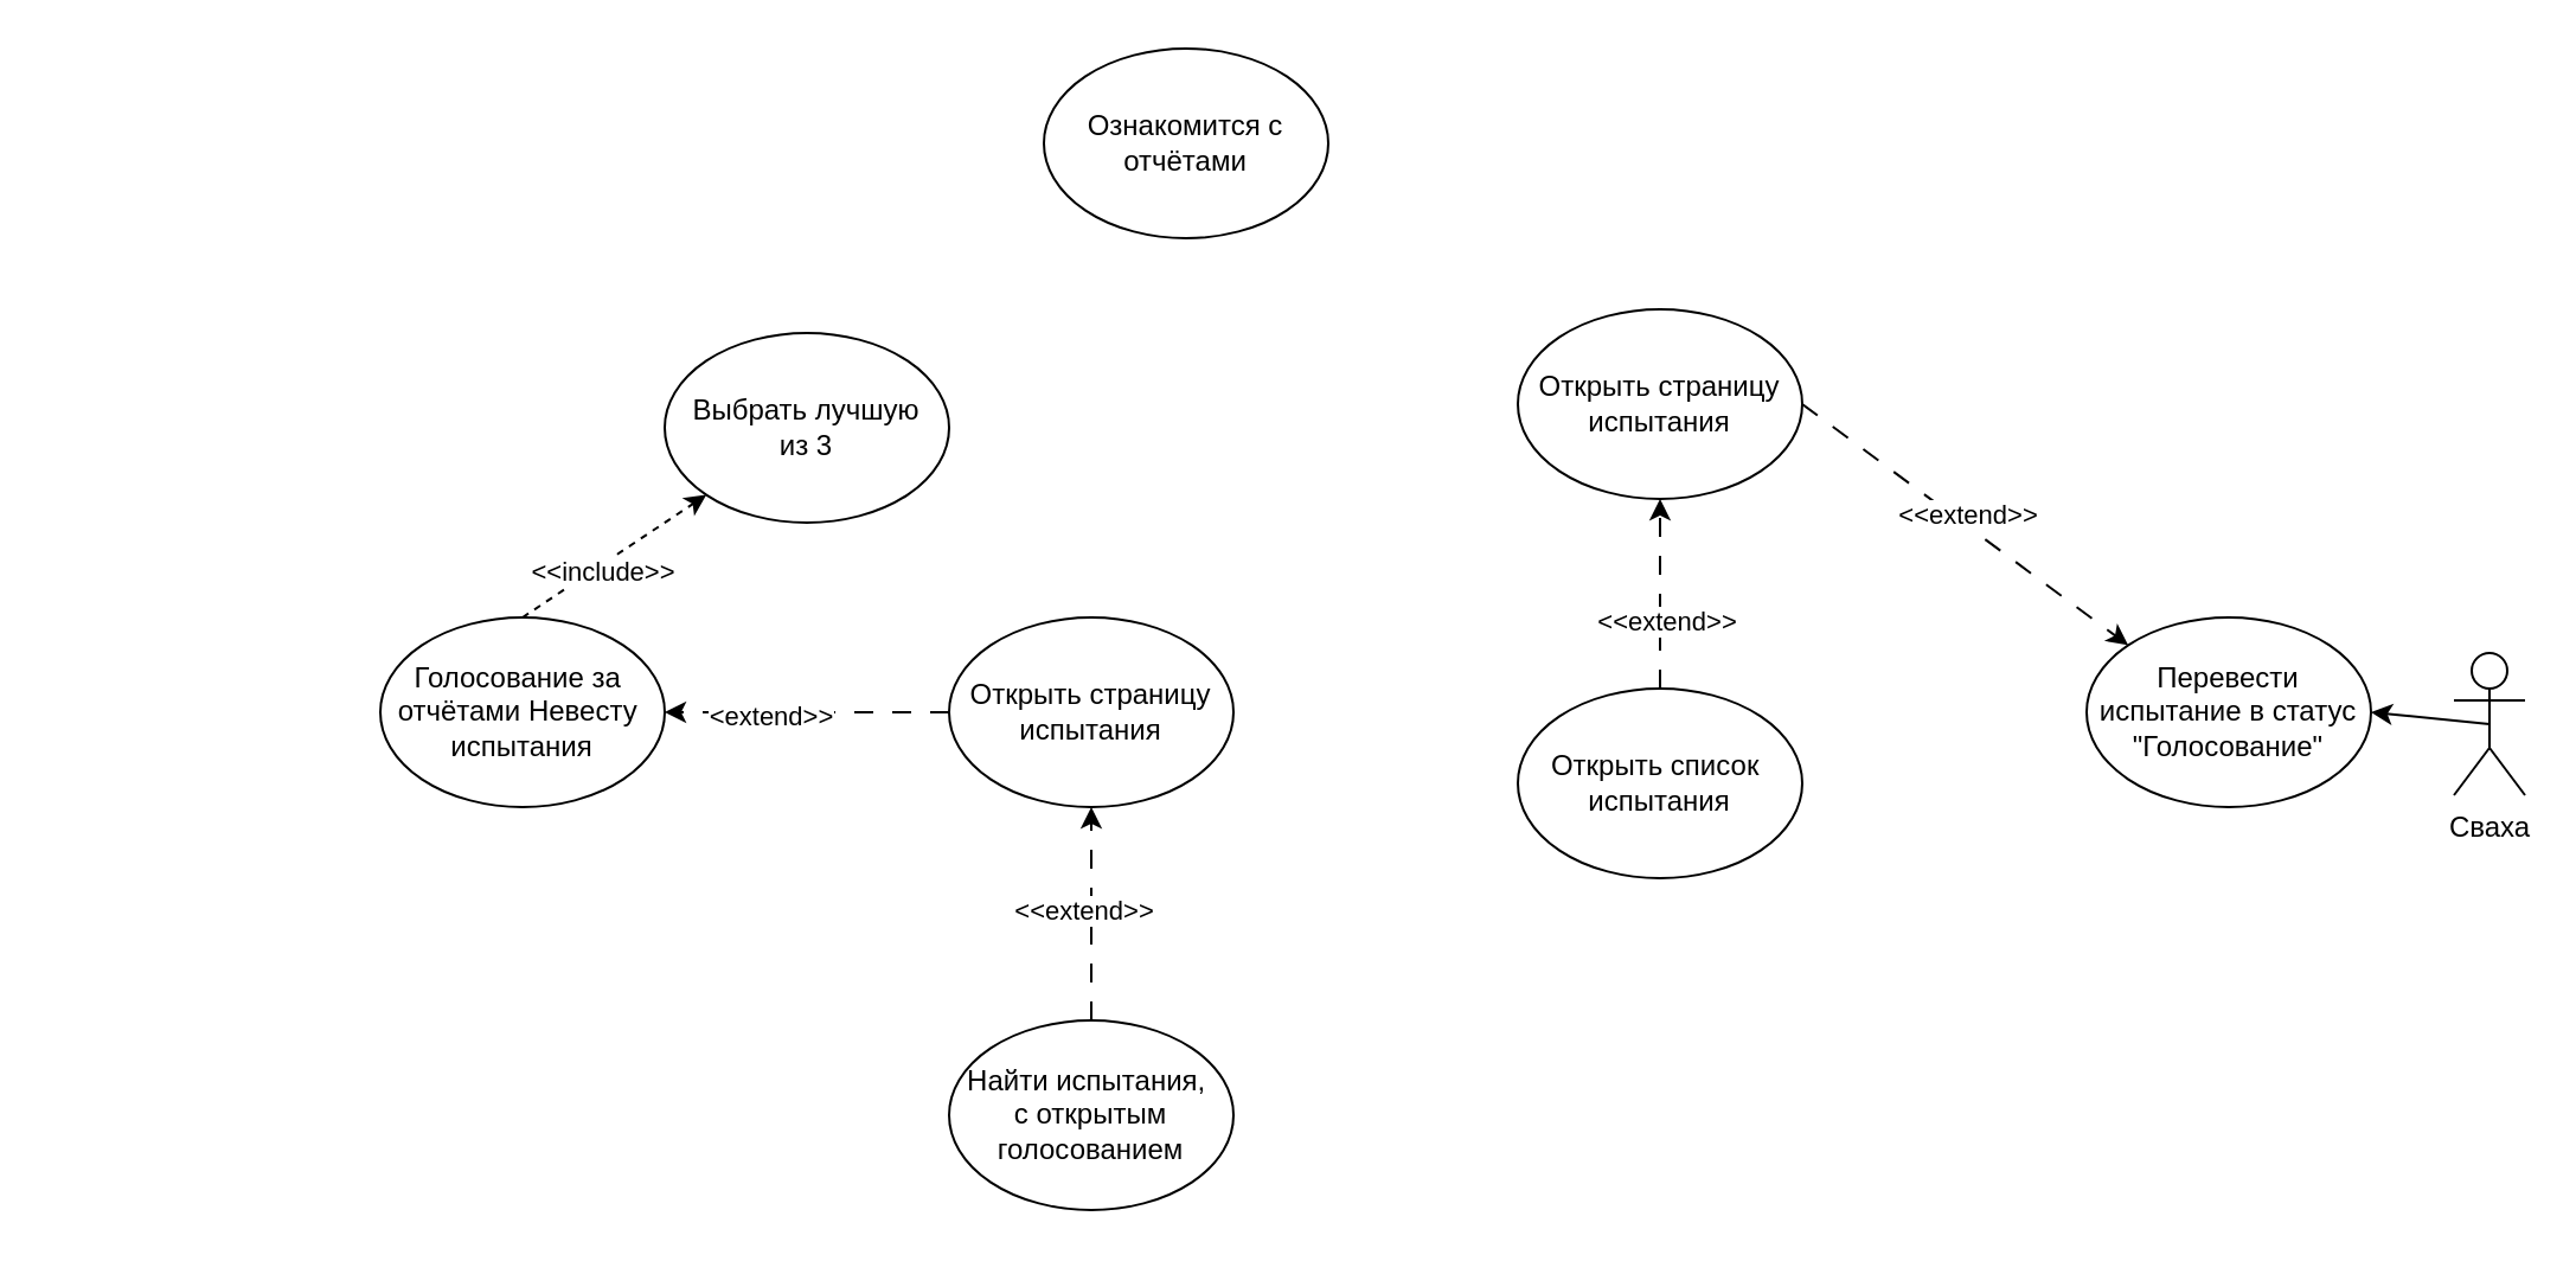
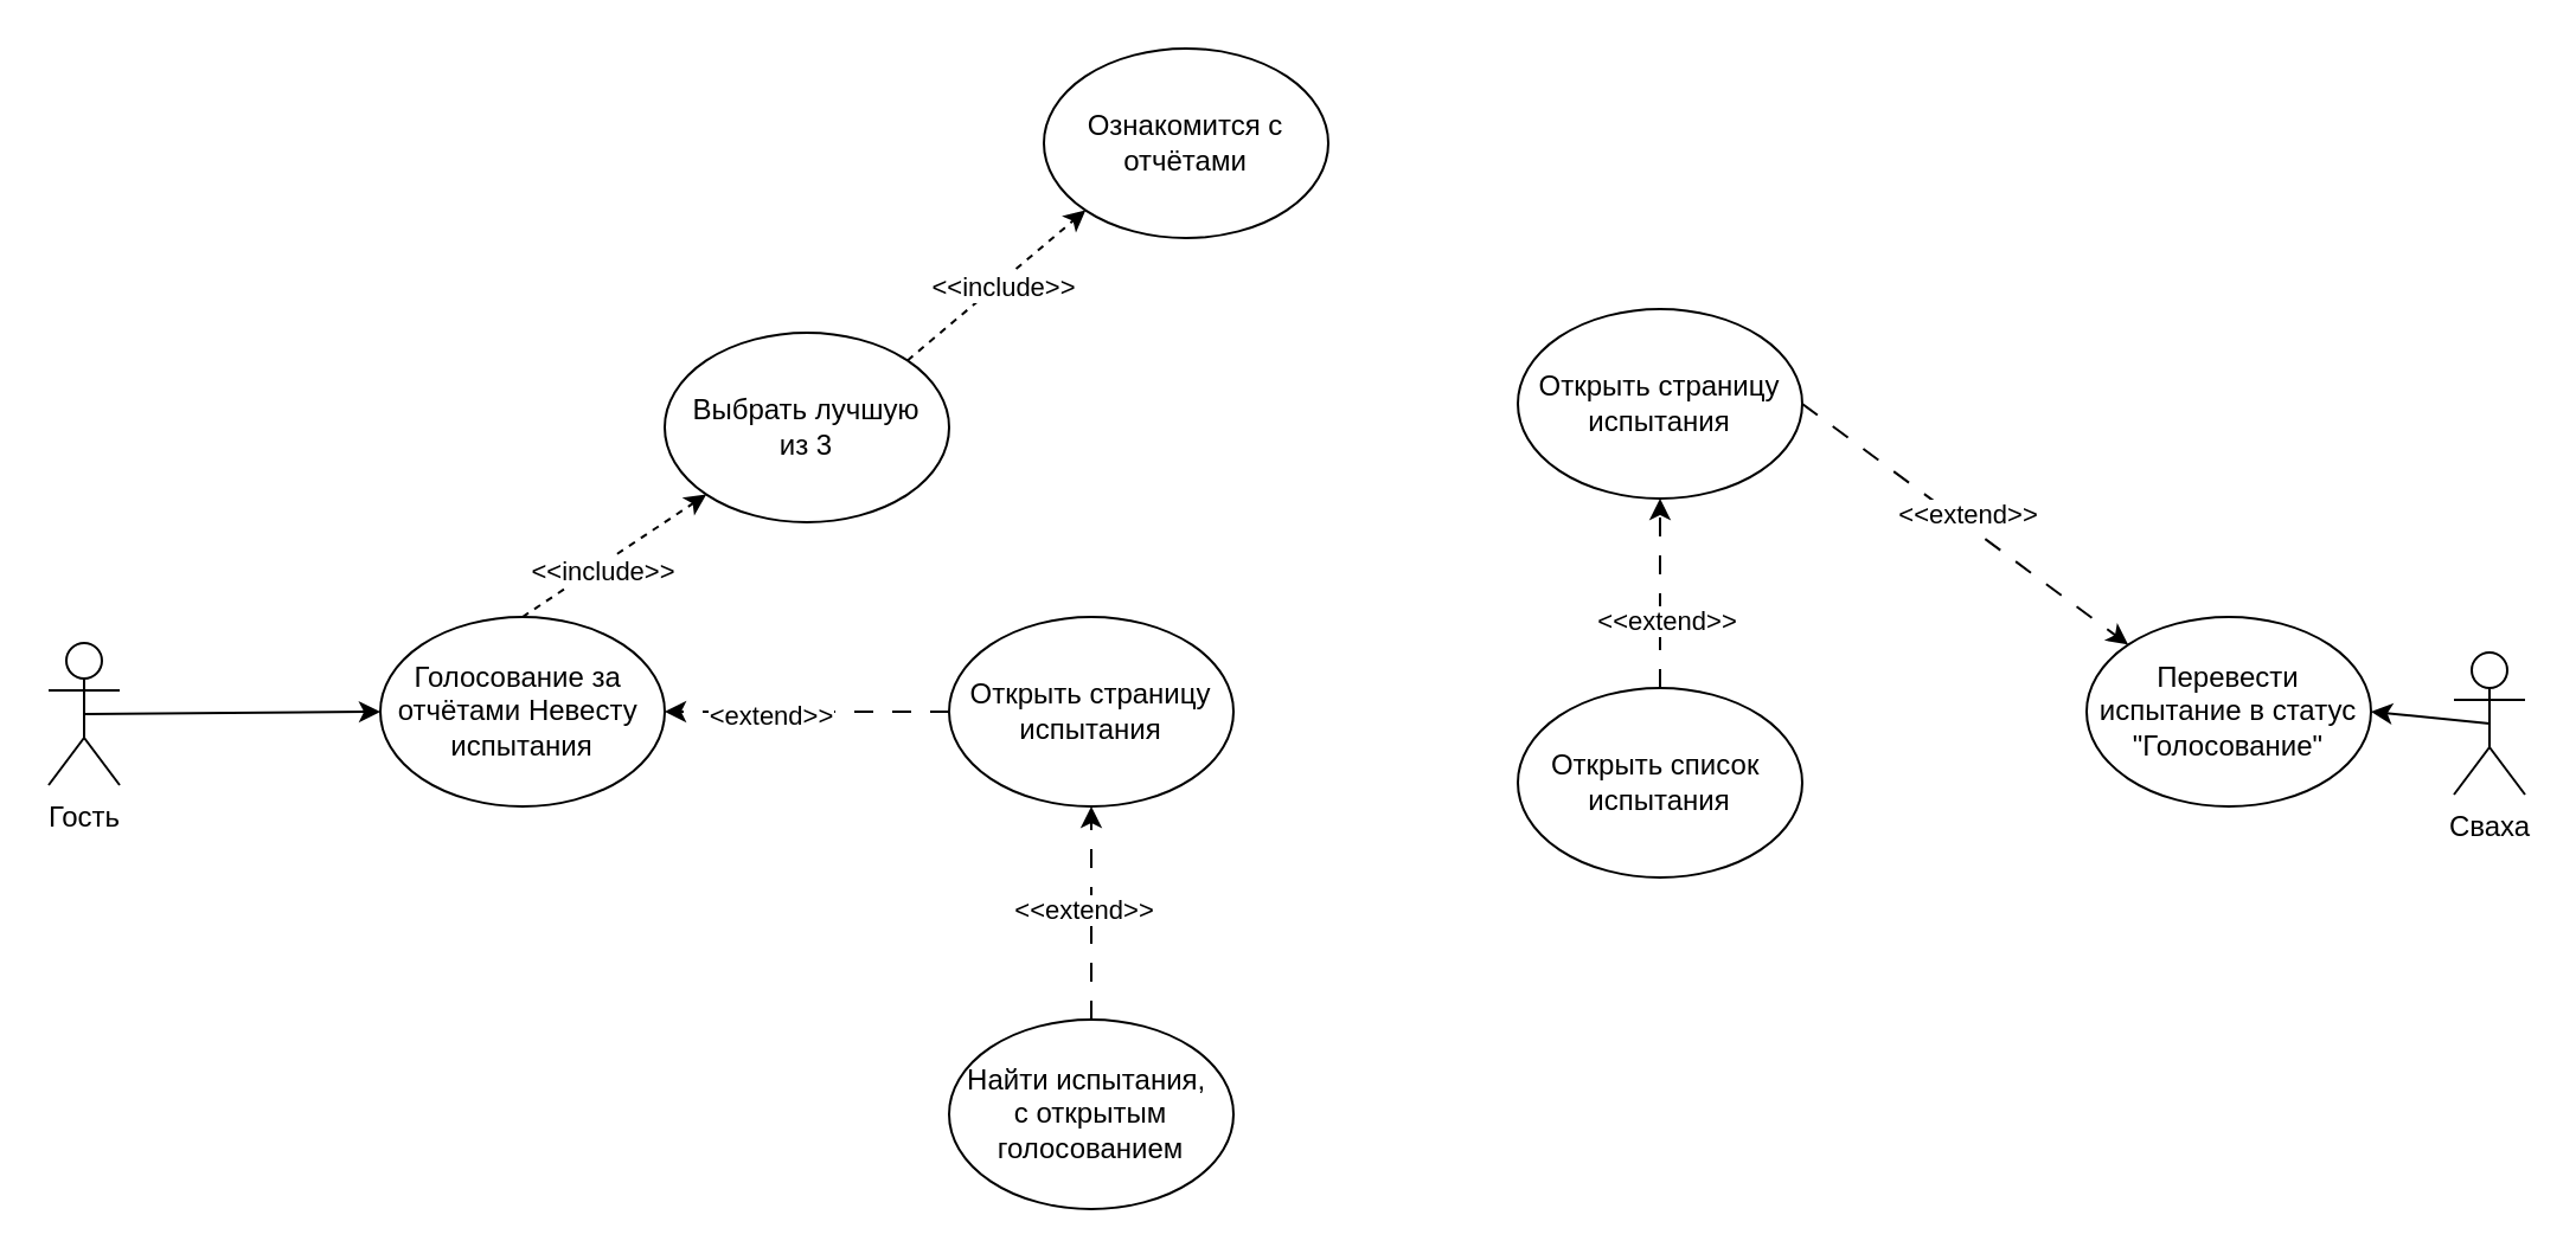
  <mxCell id="0" />
  <mxCell id="1" parent="0" />
+ <mxCell id="2" style="edgeStyle=none;html=1;exitX=0.5;exitY=0.5;exitDx=0;exitDy=0;exitPerimeter=0;entryX=0;entryY=0.5;entryDx=0;entryDy=0;" edge="1" parent="1" source="3" target="6"><mxGeometry relative="1" as="geometry" /></mxCell>
+ <mxCell id="3" value="Гость" style="shape=umlActor;verticalLabelPosition=bottom;verticalAlign=top;html=1;outlineConnect=0;" vertex="1" parent="1"><mxGeometry x="20" y="271" width="30" height="60" as="geometry" /></mxCell>
  <mxCell id="4" style="edgeStyle=none;html=1;exitX=0.5;exitY=0;exitDx=0;exitDy=0;entryX=0;entryY=1;entryDx=0;entryDy=0;dashed=1;" edge="1" parent="1" source="6" target="9"><mxGeometry relative="1" as="geometry" /></mxCell>
  <mxCell id="5" value="&amp;lt;&amp;lt;include&amp;gt;&amp;gt;" style="edgeLabel;html=1;align=center;verticalAlign=middle;resizable=0;points=[];" vertex="1" connectable="0" parent="4"><mxGeometry x="-0.164" y="-2" relative="1" as="geometry"><mxPoint as="offset" /></mxGeometry></mxCell>
  <mxCell id="6" value="Голосование за&amp;nbsp;&lt;br&gt;отчётами Невесту&amp;nbsp;&lt;br&gt;испытания" style="ellipse;whiteSpace=wrap;html=1;" vertex="1" parent="1"><mxGeometry x="160" y="260" width="120" height="80" as="geometry" /></mxCell>
+ <mxCell id="7" style="edgeStyle=none;html=1;exitX=1;exitY=0;exitDx=0;exitDy=0;entryX=0;entryY=1;entryDx=0;entryDy=0;dashed=1;" edge="1" parent="1" source="9" target="22"><mxGeometry relative="1" as="geometry" /></mxCell>
+ <mxCell id="8" value="&amp;lt;&amp;lt;include&amp;gt;&amp;gt;" style="edgeLabel;html=1;align=center;verticalAlign=middle;resizable=0;points=[];" vertex="1" connectable="0" parent="7"><mxGeometry x="0.029" y="-2" relative="1" as="geometry"><mxPoint as="offset" /></mxGeometry></mxCell>
  <mxCell id="9" value="Выбрать лучшую &lt;br&gt;из 3" style="ellipse;whiteSpace=wrap;html=1;" vertex="1" parent="1"><mxGeometry x="280" y="140" width="120" height="80" as="geometry" /></mxCell>
  <mxCell id="10" style="edgeStyle=none;html=1;exitX=0.5;exitY=0;exitDx=0;exitDy=0;entryX=0.5;entryY=1;entryDx=0;entryDy=0;dashed=1;dashPattern=8 8;" edge="1" parent="1" source="12" target="21"><mxGeometry relative="1" as="geometry" /></mxCell>
  <mxCell id="11" value="&amp;lt;&amp;lt;extend&amp;gt;&amp;gt;" style="edgeLabel;html=1;align=center;verticalAlign=middle;resizable=0;points=[];" vertex="1" connectable="0" parent="10"><mxGeometry x="0.04" y="4" relative="1" as="geometry"><mxPoint as="offset" /></mxGeometry></mxCell>
  <mxCell id="12" value="Найти испытания,&amp;nbsp;&lt;br&gt;с открытым голосованием" style="ellipse;whiteSpace=wrap;html=1;" vertex="1" parent="1"><mxGeometry x="400" y="430" width="120" height="80" as="geometry" /></mxCell>
  <mxCell id="13" style="edgeStyle=none;html=1;exitX=0.5;exitY=0;exitDx=0;exitDy=0;entryX=0.5;entryY=1;entryDx=0;entryDy=0;dashed=1;dashPattern=8 8;" edge="1" parent="1" source="15" target="25"><mxGeometry relative="1" as="geometry"><mxPoint x="699.667" y="230" as="targetPoint" /></mxGeometry></mxCell>
  <mxCell id="14" value="&amp;lt;&amp;lt;extend&amp;gt;&amp;gt;" style="edgeLabel;html=1;align=center;verticalAlign=middle;resizable=0;points=[];" vertex="1" connectable="0" parent="13"><mxGeometry x="-0.275" y="-2" relative="1" as="geometry"><mxPoint as="offset" /></mxGeometry></mxCell>
  <mxCell id="15" value="Открыть список&amp;nbsp;&lt;br&gt;испытания" style="ellipse;whiteSpace=wrap;html=1;" vertex="1" parent="1"><mxGeometry x="640" y="290" width="120" height="80" as="geometry" /></mxCell>
  <mxCell id="16" style="edgeStyle=none;html=1;exitX=0.5;exitY=0.5;exitDx=0;exitDy=0;exitPerimeter=0;entryX=1;entryY=0.5;entryDx=0;entryDy=0;" edge="1" parent="1" source="17" target="18"><mxGeometry relative="1" as="geometry" /></mxCell>
  <mxCell id="17" value="Сваха" style="shape=umlActor;verticalLabelPosition=bottom;verticalAlign=top;html=1;outlineConnect=0;" vertex="1" parent="1"><mxGeometry x="1035" y="275" width="30" height="60" as="geometry" /></mxCell>
  <mxCell id="18" value="Перевести испытание в статус &quot;Голосование&quot;" style="ellipse;whiteSpace=wrap;html=1;" vertex="1" parent="1"><mxGeometry x="880" y="260" width="120" height="80" as="geometry" /></mxCell>
  <mxCell id="19" style="edgeStyle=none;html=1;exitX=0;exitY=0.5;exitDx=0;exitDy=0;entryX=1;entryY=0.5;entryDx=0;entryDy=0;dashed=1;dashPattern=8 8;" edge="1" parent="1" source="21" target="6"><mxGeometry relative="1" as="geometry" /></mxCell>
  <mxCell id="20" value="&amp;lt;extend&amp;gt;&amp;gt;" style="edgeLabel;html=1;align=center;verticalAlign=middle;resizable=0;points=[];" vertex="1" connectable="0" parent="19"><mxGeometry x="0.273" y="1" relative="1" as="geometry"><mxPoint as="offset" /></mxGeometry></mxCell>
  <mxCell id="21" value="Открыть страницу&lt;br&gt;испытания" style="ellipse;whiteSpace=wrap;html=1;" vertex="1" parent="1"><mxGeometry x="400" y="260" width="120" height="80" as="geometry" /></mxCell>
  <mxCell id="22" value="Ознакомится с отчётами" style="ellipse;whiteSpace=wrap;html=1;" vertex="1" parent="1"><mxGeometry x="440" width="120" height="80" as="geometry" y="20" /></mxCell>
  <mxCell id="23" style="edgeStyle=none;html=1;exitX=1;exitY=0.5;exitDx=0;exitDy=0;entryX=0;entryY=0;entryDx=0;entryDy=0;dashed=1;dashPattern=8 8;" edge="1" parent="1" source="25" target="18"><mxGeometry relative="1" as="geometry" /></mxCell>
  <mxCell id="24" value="&amp;lt;&amp;lt;extend&amp;gt;&amp;gt;" style="edgeLabel;html=1;align=center;verticalAlign=middle;resizable=0;points=[];" vertex="1" connectable="0" parent="23"><mxGeometry x="-0.022" y="4" relative="1" as="geometry"><mxPoint as="offset" /></mxGeometry></mxCell>
  <mxCell id="25" value="Открыть страницу&lt;br&gt;испытания" style="ellipse;whiteSpace=wrap;html=1;" vertex="1" parent="1"><mxGeometry x="640" y="130" width="120" height="80" as="geometry" /></mxCell>
